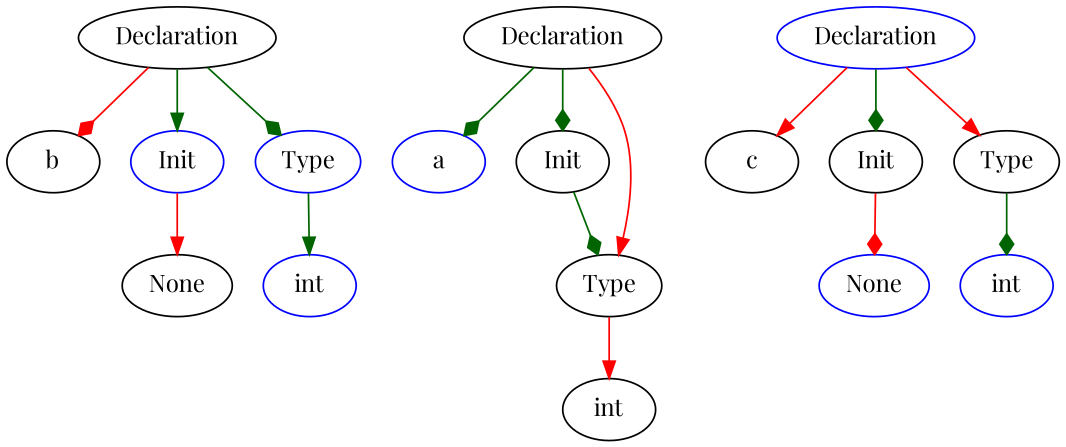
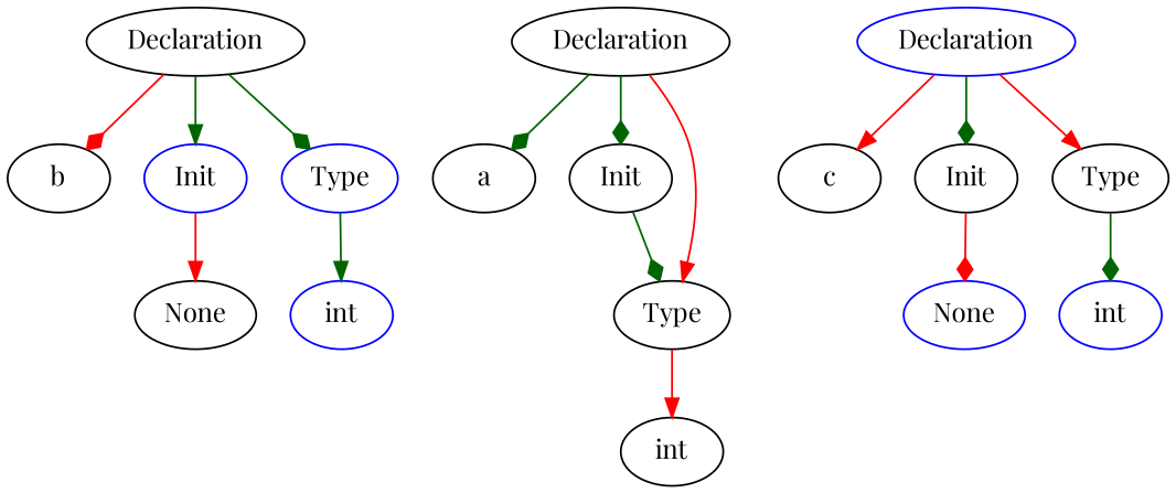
  digraph {
    fontname="Playfair Display"
    node [color=black fontname="Playfair Display"]
    edge [color=darkgreen arrowhead=diamond fontname="Playfair Display"]
    n1 [label=Declaration]
    b
    n3 [label=Init color=blue]
    n4 [label=Type color=blue]
    n5 [label=None]
    n6 [label=int color=blue]
    n7 [label=Declaration]
-   a [color=blue]
+   a
    n9 [label=Init]
    n10 [label=Type]
    n11 [label=int]
    n12 [label=Declaration color=blue]
    c
    n14 [label=Init]
    n15 [label=Type]
    n16 [label=None color=blue]
    n17 [label=int color=blue]
    n1 -> b [color=red]
    n1 -> n3 [arrowhead=normal]
    n1 -> n4
    n3 -> n5 [color=red arrowhead=normal]
    n4 -> n6 [arrowhead=normal]
    n7 -> a
    n7 -> n9
    n7 -> n10 [color=red arrowhead=normal]
    n9 -> n10
    n10 -> n11 [color=red arrowhead=normal]
    n12 -> c [color=red arrowhead=normal]
    n12 -> n14
    n12 -> n15 [color=red arrowhead=normal]
    n14 -> n16 [color=red]
    n15 -> n17
  }
